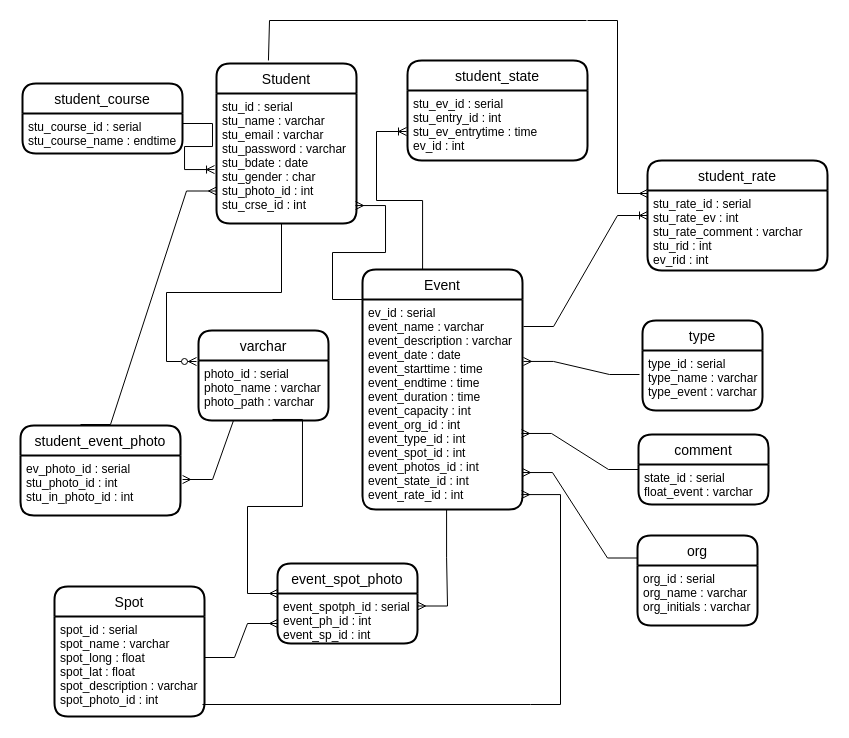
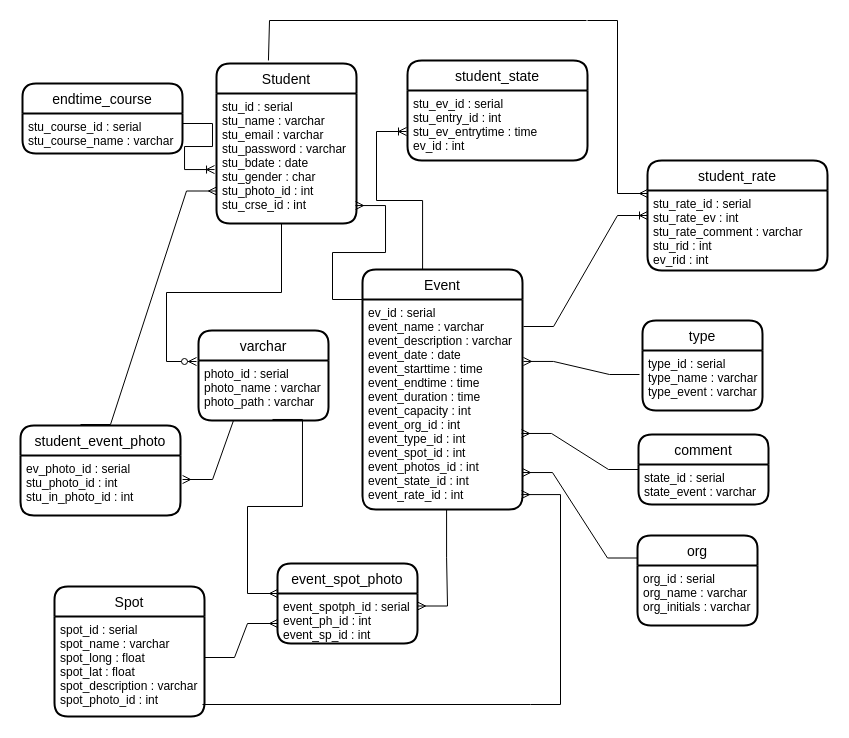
  <mxCell id="0" />
  <mxCell id="1" parent="0" />
  <mxCell id="2" value="Student" style="swimlane;childLayout=stackLayout;horizontal=1;startSize=30;horizontalStack=0;rounded=1;fontSize=14;fontStyle=0;strokeWidth=2;resizeParent=0;resizeLast=1;shadow=0;dashed=0;align=center;" parent="1" vertex="1"><mxGeometry x="216" y="63" width="140" height="160" as="geometry" /></mxCell>
  <mxCell id="3" value="stu_id : serial&#10;stu_name : varchar&#10;stu_email : varchar&#10;stu_password : varchar&#10;stu_bdate : date&#10;stu_gender : char&#10;stu_photo_id : int&#10;stu_crse_id : int&#10;&#10;" style="align=left;strokeColor=none;fillColor=none;spacingLeft=4;fontSize=12;verticalAlign=top;resizable=0;rotatable=0;part=1;" parent="2" vertex="1"><mxGeometry y="30" width="140" height="130" as="geometry" /></mxCell>
  <mxCell id="4" value="Event" style="swimlane;childLayout=stackLayout;horizontal=1;startSize=30;horizontalStack=0;rounded=1;fontSize=14;fontStyle=0;strokeWidth=2;resizeParent=0;resizeLast=1;shadow=0;dashed=0;align=center;fillColor=default;" parent="1" vertex="1"><mxGeometry x="362" y="269" width="160" height="240" as="geometry" /></mxCell>
  <mxCell id="5" value="ev_id : serial&#10;event_name : varchar&#10;event_description : varchar&#10;event_date : date&#10;event_starttime : time&#10;event_endtime : time&#10;event_duration : time&#10;event_capacity : int&#10;event_org_id : int&#10;event_type_id : int&#10;event_spot_id : int&#10;event_photos_id : int&#10;event_state_id : int&#10;event_rate_id : int&#10;&#10;" style="align=left;strokeColor=none;fillColor=none;spacingLeft=4;fontSize=12;verticalAlign=top;resizable=0;rotatable=0;part=1;" parent="4" vertex="1"><mxGeometry y="30" width="160" height="210" as="geometry" /></mxCell>
  <mxCell id="6" value="event_spot_photo" style="swimlane;childLayout=stackLayout;horizontal=1;startSize=30;horizontalStack=0;rounded=1;fontSize=14;fontStyle=0;strokeWidth=2;resizeParent=0;resizeLast=1;shadow=0;dashed=0;align=center;" parent="1" vertex="1"><mxGeometry x="277" y="563" width="140" height="80" as="geometry" /></mxCell>
  <mxCell id="7" value="event_spotph_id : serial&#10;event_ph_id : int&#10;event_sp_id : int" style="align=left;strokeColor=none;fillColor=none;spacingLeft=4;fontSize=12;verticalAlign=top;resizable=0;rotatable=0;part=1;" parent="6" vertex="1"><mxGeometry y="30" width="140" height="50" as="geometry" /></mxCell>
  <mxCell id="8" value="Spot" style="swimlane;childLayout=stackLayout;horizontal=1;startSize=30;horizontalStack=0;rounded=1;fontSize=14;fontStyle=0;strokeWidth=2;resizeParent=0;resizeLast=1;shadow=0;dashed=0;align=center;" parent="1" vertex="1"><mxGeometry x="54" y="586" width="150" height="130" as="geometry" /></mxCell>
  <mxCell id="9" value="spot_id : serial&#10;spot_name : varchar&#10;spot_long : float&#10;spot_lat : float&#10;spot_description : varchar&#10;spot_photo_id : int&#10;&#10;" style="align=left;strokeColor=none;fillColor=none;spacingLeft=4;fontSize=12;verticalAlign=top;resizable=0;rotatable=0;part=1;" parent="8" vertex="1"><mxGeometry y="30" width="150" height="100" as="geometry" /></mxCell>
  <mxCell id="10" value="type" style="swimlane;childLayout=stackLayout;horizontal=1;startSize=30;horizontalStack=0;rounded=1;fontSize=14;fontStyle=0;strokeWidth=2;resizeParent=0;resizeLast=1;shadow=0;dashed=0;align=center;" parent="1" vertex="1"><mxGeometry x="642" y="320" width="120" height="90" as="geometry" /></mxCell>
  <mxCell id="11" value="type_id : serial&#10;type_name : varchar&#10;type_event : varchar" style="align=left;strokeColor=none;fillColor=none;spacingLeft=4;fontSize=12;verticalAlign=top;resizable=0;rotatable=0;part=1;" parent="10" vertex="1"><mxGeometry y="30" width="120" height="60" as="geometry" /></mxCell>
  <mxCell id="12" value="comment" style="swimlane;childLayout=stackLayout;horizontal=1;startSize=30;horizontalStack=0;rounded=1;fontSize=14;fontStyle=0;strokeWidth=2;resizeParent=0;resizeLast=1;shadow=0;dashed=0;align=center;" parent="1" vertex="1"><mxGeometry x="638" y="434" width="130" height="70" as="geometry" /></mxCell>
- <mxCell id="13" value="state_id : serial&#10;float_event : varchar" style="align=left;strokeColor=none;fillColor=none;spacingLeft=4;fontSize=12;verticalAlign=top;resizable=0;rotatable=0;part=1;" parent="12" vertex="1"><mxGeometry y="30" width="130" height="40" as="geometry" /></mxCell>
+ <mxCell id="13" value="state_id : serial&#10;state_event : varchar" style="align=left;strokeColor=none;fillColor=none;spacingLeft=4;fontSize=12;verticalAlign=top;resizable=0;rotatable=0;part=1;" parent="12" vertex="1"><mxGeometry y="30" width="130" height="40" as="geometry" /></mxCell>
  <mxCell id="14" value="varchar" style="swimlane;childLayout=stackLayout;horizontal=1;startSize=30;horizontalStack=0;rounded=1;fontSize=14;fontStyle=0;strokeWidth=2;resizeParent=0;resizeLast=1;shadow=0;dashed=0;align=center;" parent="1" vertex="1"><mxGeometry x="198" y="330" width="130" height="90" as="geometry" /></mxCell>
  <mxCell id="15" value="photo_id : serial&#10;photo_name : varchar&#10;photo_path : varchar" style="align=left;strokeColor=none;fillColor=none;spacingLeft=4;fontSize=12;verticalAlign=top;resizable=0;rotatable=0;part=1;" parent="14" vertex="1"><mxGeometry y="30" width="130" height="60" as="geometry" /></mxCell>
  <mxCell id="16" value="student_event_photo" style="swimlane;childLayout=stackLayout;horizontal=1;startSize=30;horizontalStack=0;rounded=1;fontSize=14;fontStyle=0;strokeWidth=2;resizeParent=0;resizeLast=1;shadow=0;dashed=0;align=center;" parent="1" vertex="1"><mxGeometry x="20" y="425" width="160" height="90" as="geometry" /></mxCell>
  <mxCell id="17" value="ev_photo_id : serial&#10;stu_photo_id : int&#10;stu_in_photo_id : int&#10;" style="align=left;strokeColor=none;fillColor=none;spacingLeft=4;fontSize=12;verticalAlign=top;resizable=0;rotatable=0;part=1;" parent="16" vertex="1"><mxGeometry y="30" width="160" height="60" as="geometry" /></mxCell>
  <mxCell id="18" value="org" style="swimlane;childLayout=stackLayout;horizontal=1;startSize=30;horizontalStack=0;rounded=1;fontSize=14;fontStyle=0;strokeWidth=2;resizeParent=0;resizeLast=1;shadow=0;dashed=0;align=center;" parent="1" vertex="1"><mxGeometry x="637" y="535" width="120" height="90" as="geometry" /></mxCell>
  <mxCell id="19" value="org_id : serial&#10;org_name : varchar&#10;org_initials : varchar" style="align=left;strokeColor=none;fillColor=none;spacingLeft=4;fontSize=12;verticalAlign=top;resizable=0;rotatable=0;part=1;" parent="18" vertex="1"><mxGeometry y="30" width="120" height="60" as="geometry" /></mxCell>
- <mxCell id="20" value="student_course" style="swimlane;childLayout=stackLayout;horizontal=1;startSize=30;horizontalStack=0;rounded=1;fontSize=14;fontStyle=0;strokeWidth=2;resizeParent=0;resizeLast=1;shadow=0;dashed=0;align=center;" parent="1" vertex="1"><mxGeometry x="22" y="83" width="160" height="70" as="geometry" /></mxCell>
- <mxCell id="21" value="stu_course_id : serial&#10;stu_course_name : endtime" style="align=left;strokeColor=none;fillColor=none;spacingLeft=4;fontSize=12;verticalAlign=top;resizable=0;rotatable=0;part=1;" parent="20" vertex="1"><mxGeometry y="30" width="160" height="40" as="geometry" /></mxCell>
+ <mxCell id="20" value="endtime_course" style="swimlane;childLayout=stackLayout;horizontal=1;startSize=30;horizontalStack=0;rounded=1;fontSize=14;fontStyle=0;strokeWidth=2;resizeParent=0;resizeLast=1;shadow=0;dashed=0;align=center;" parent="1" vertex="1"><mxGeometry x="22" y="83" width="160" height="70" as="geometry" /></mxCell>
+ <mxCell id="21" value="stu_course_id : serial&#10;stu_course_name : varchar" style="align=left;strokeColor=none;fillColor=none;spacingLeft=4;fontSize=12;verticalAlign=top;resizable=0;rotatable=0;part=1;" parent="20" vertex="1"><mxGeometry y="30" width="160" height="40" as="geometry" /></mxCell>
  <mxCell id="22" value="student_rate" style="swimlane;childLayout=stackLayout;horizontal=1;startSize=30;horizontalStack=0;rounded=1;fontSize=14;fontStyle=0;strokeWidth=2;resizeParent=0;resizeLast=1;shadow=0;dashed=0;align=center;arcSize=16;" parent="1" vertex="1"><mxGeometry x="647" y="160" width="180" height="110" as="geometry" /></mxCell>
  <mxCell id="23" value="stu_rate_id : serial&#10;stu_rate_ev : int&#10;stu_rate_comment : varchar&#10;stu_rid : int&#10;ev_rid : int&#10;" style="align=left;strokeColor=none;fillColor=none;spacingLeft=4;fontSize=12;verticalAlign=top;resizable=0;rotatable=0;part=1;" parent="22" vertex="1"><mxGeometry y="30" width="180" height="80" as="geometry" /></mxCell>
  <mxCell id="24" value="student_state" style="swimlane;childLayout=stackLayout;horizontal=1;startSize=30;horizontalStack=0;rounded=1;fontSize=14;fontStyle=0;strokeWidth=2;resizeParent=0;resizeLast=1;shadow=0;dashed=0;align=center;arcSize=16;" vertex="1" parent="1"><mxGeometry x="407" y="60" width="180" height="100" as="geometry" /></mxCell>
  <mxCell id="25" value="stu_ev_id : serial&#10;stu_entry_id : int&#10;stu_ev_entrytime : time&#10;ev_id : int&#10;" style="align=left;strokeColor=none;fillColor=none;spacingLeft=4;fontSize=12;verticalAlign=top;resizable=0;rotatable=0;part=1;" vertex="1" parent="24"><mxGeometry y="30" width="180" height="70" as="geometry" /></mxCell>
  <mxCell id="26" value="" style="edgeStyle=entityRelationEdgeStyle;fontSize=12;html=1;endArrow=ERoneToMany;rounded=0;entryX=-0.014;entryY=0.585;entryDx=0;entryDy=0;entryPerimeter=0;exitX=1;exitY=0.25;exitDx=0;exitDy=0;" edge="1" parent="1" source="21" target="3"><mxGeometry width="100" height="100" relative="1" as="geometry"><mxPoint x="75" y="169" as="sourcePoint" /><mxPoint x="201" y="169" as="targetPoint" /></mxGeometry></mxCell>
  <mxCell id="27" value="" style="edgeStyle=entityRelationEdgeStyle;fontSize=12;html=1;endArrow=ERoneToMany;rounded=0;exitX=0.188;exitY=0;exitDx=0;exitDy=0;exitPerimeter=0;" edge="1" parent="1" source="4"><mxGeometry width="100" height="100" relative="1" as="geometry"><mxPoint x="346" y="269" as="sourcePoint" /><mxPoint x="406" y="131" as="targetPoint" /></mxGeometry></mxCell>
  <mxCell id="28" value="" style="edgeStyle=entityRelationEdgeStyle;fontSize=12;html=1;endArrow=ERoneToMany;rounded=0;exitX=0.188;exitY=0;exitDx=0;exitDy=0;exitPerimeter=0;entryX=0;entryY=0.5;entryDx=0;entryDy=0;" edge="1" parent="1" target="22"><mxGeometry width="100" height="100" relative="1" as="geometry"><mxPoint x="523.08" y="326" as="sourcePoint" /><mxPoint x="536" y="190" as="targetPoint" /></mxGeometry></mxCell>
  <mxCell id="29" value="" style="edgeStyle=entityRelationEdgeStyle;fontSize=12;html=1;endArrow=ERmany;rounded=0;" edge="1" parent="1"><mxGeometry width="100" height="100" relative="1" as="geometry"><mxPoint x="587" y="20" as="sourcePoint" /><mxPoint x="647" y="193" as="targetPoint" /></mxGeometry></mxCell>
  <mxCell id="30" value="" style="endArrow=none;html=1;rounded=0;exitX=0.371;exitY=-0.019;exitDx=0;exitDy=0;exitPerimeter=0;" edge="1" parent="1" source="2"><mxGeometry relative="1" as="geometry"><mxPoint x="238" y="35" as="sourcePoint" /><mxPoint x="586" y="20" as="targetPoint" /><Array as="points"><mxPoint x="269" y="20" /></Array></mxGeometry></mxCell>
  <mxCell id="31" value="" style="edgeStyle=entityRelationEdgeStyle;fontSize=12;html=1;endArrow=ERmany;rounded=0;exitX=0.375;exitY=-0.011;exitDx=0;exitDy=0;exitPerimeter=0;entryX=0;entryY=0.75;entryDx=0;entryDy=0;" edge="1" parent="1" source="16" target="3"><mxGeometry width="100" height="100" relative="1" as="geometry"><mxPoint x="69" y="385" as="sourcePoint" /><mxPoint x="169" y="285" as="targetPoint" /></mxGeometry></mxCell>
  <mxCell id="32" value="" style="edgeStyle=entityRelationEdgeStyle;fontSize=12;html=1;endArrow=ERzeroToMany;endFill=1;rounded=0;exitX=0.25;exitY=1;exitDx=0;exitDy=0;" edge="1" parent="1" source="3"><mxGeometry width="100" height="100" relative="1" as="geometry"><mxPoint x="207" y="324" as="sourcePoint" /><mxPoint x="196" y="361" as="targetPoint" /></mxGeometry></mxCell>
  <mxCell id="33" value="" style="edgeStyle=entityRelationEdgeStyle;fontSize=12;html=1;endArrow=ERmany;rounded=0;exitX=0.5;exitY=1;exitDx=0;exitDy=0;entryX=1.013;entryY=0.4;entryDx=0;entryDy=0;entryPerimeter=0;" edge="1" parent="1" source="15" target="17"><mxGeometry width="100" height="100" relative="1" as="geometry"><mxPoint x="215" y="539" as="sourcePoint" /><mxPoint x="315" y="439" as="targetPoint" /></mxGeometry></mxCell>
  <mxCell id="34" value="" style="edgeStyle=entityRelationEdgeStyle;fontSize=12;html=1;endArrow=ERmany;rounded=0;exitX=0.569;exitY=0.983;exitDx=0;exitDy=0;exitPerimeter=0;entryX=0;entryY=0;entryDx=0;entryDy=0;" edge="1" parent="1" source="15" target="7"><mxGeometry width="100" height="100" relative="1" as="geometry"><mxPoint x="300.92" y="480" as="sourcePoint" /><mxPoint x="263" y="574" as="targetPoint" /></mxGeometry></mxCell>
  <mxCell id="35" value="" style="edgeStyle=entityRelationEdgeStyle;fontSize=12;html=1;endArrow=ERmany;rounded=0;exitX=0.569;exitY=0.983;exitDx=0;exitDy=0;exitPerimeter=0;entryX=0;entryY=0.75;entryDx=0;entryDy=0;" edge="1" parent="1" target="6"><mxGeometry width="100" height="100" relative="1" as="geometry"><mxPoint x="204" y="657" as="sourcePoint" /><mxPoint x="374" y="650" as="targetPoint" /></mxGeometry></mxCell>
  <mxCell id="36" value="" style="edgeStyle=entityRelationEdgeStyle;fontSize=12;html=1;endArrow=ERmany;rounded=0;exitX=-0.025;exitY=0.4;exitDx=0;exitDy=0;exitPerimeter=0;entryX=1.006;entryY=0.295;entryDx=0;entryDy=0;entryPerimeter=0;" edge="1" parent="1" source="11" target="5"><mxGeometry width="100" height="100" relative="1" as="geometry"><mxPoint x="516" y="582" as="sourcePoint" /><mxPoint x="616" y="482" as="targetPoint" /></mxGeometry></mxCell>
  <mxCell id="37" value="" style="edgeStyle=entityRelationEdgeStyle;fontSize=12;html=1;endArrow=ERmany;rounded=0;exitX=0;exitY=0.5;exitDx=0;exitDy=0;entryX=0.994;entryY=0.638;entryDx=0;entryDy=0;entryPerimeter=0;" edge="1" parent="1" source="12" target="5"><mxGeometry width="100" height="100" relative="1" as="geometry"><mxPoint x="660.04" y="456.05" as="sourcePoint" /><mxPoint x="545" y="441" as="targetPoint" /></mxGeometry></mxCell>
  <mxCell id="38" value="" style="edgeStyle=entityRelationEdgeStyle;fontSize=12;html=1;endArrow=ERmany;rounded=0;exitX=0;exitY=0.25;exitDx=0;exitDy=0;entryX=1;entryY=0.824;entryDx=0;entryDy=0;entryPerimeter=0;" edge="1" parent="1" source="18" target="5"><mxGeometry width="100" height="100" relative="1" as="geometry"><mxPoint x="636.96" y="582.02" as="sourcePoint" /><mxPoint x="521" y="544" as="targetPoint" /></mxGeometry></mxCell>
  <mxCell id="39" value="" style="edgeStyle=entityRelationEdgeStyle;fontSize=12;html=1;endArrow=ERmany;rounded=0;entryX=1;entryY=0.25;entryDx=0;entryDy=0;exitX=0.713;exitY=1;exitDx=0;exitDy=0;exitPerimeter=0;" edge="1" parent="1" source="5" target="7"><mxGeometry width="100" height="100" relative="1" as="geometry"><mxPoint x="477" y="508" as="sourcePoint" /><mxPoint x="506" y="701.02" as="targetPoint" /></mxGeometry></mxCell>
  <mxCell id="40" value="" style="edgeStyle=entityRelationEdgeStyle;fontSize=12;html=1;endArrow=ERmany;rounded=0;exitX=0;exitY=0;exitDx=0;exitDy=0;entryX=0.993;entryY=0.862;entryDx=0;entryDy=0;entryPerimeter=0;" edge="1" parent="1" source="5" target="3"><mxGeometry width="100" height="100" relative="1" as="geometry"><mxPoint x="407.04" y="254.05" as="sourcePoint" /><mxPoint x="292" y="239" as="targetPoint" /></mxGeometry></mxCell>
  <mxCell id="41" value="" style="edgeStyle=entityRelationEdgeStyle;fontSize=12;html=1;endArrow=ERmany;rounded=0;entryX=0.994;entryY=0.929;entryDx=0;entryDy=0;entryPerimeter=0;" edge="1" parent="1" target="5"><mxGeometry width="100" height="100" relative="1" as="geometry"><mxPoint x="530" y="704" as="sourcePoint" /><mxPoint x="545" y="504" as="targetPoint" /></mxGeometry></mxCell>
  <mxCell id="42" value="" style="endArrow=none;html=1;rounded=0;" edge="1" parent="1"><mxGeometry relative="1" as="geometry"><mxPoint x="202" y="704" as="sourcePoint" /><mxPoint x="530" y="704" as="targetPoint" /></mxGeometry></mxCell>
